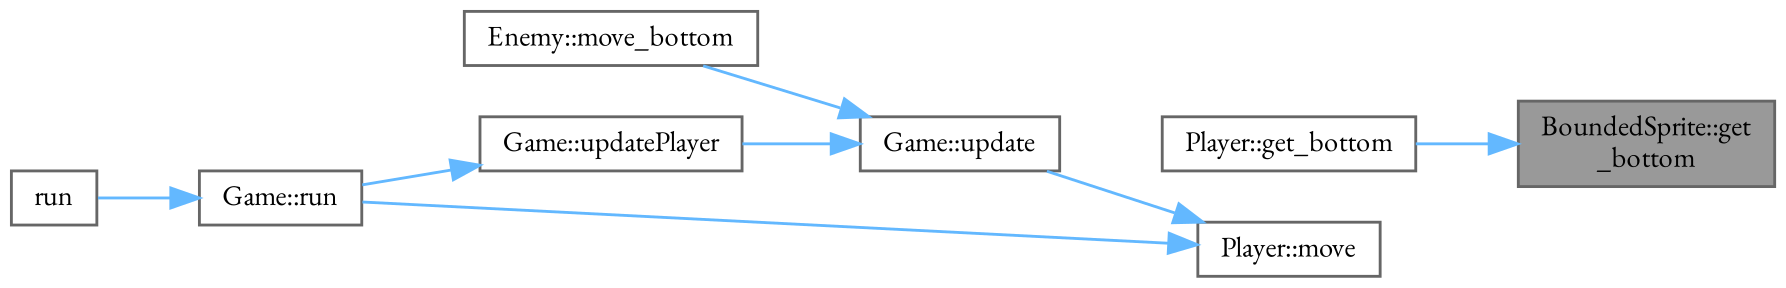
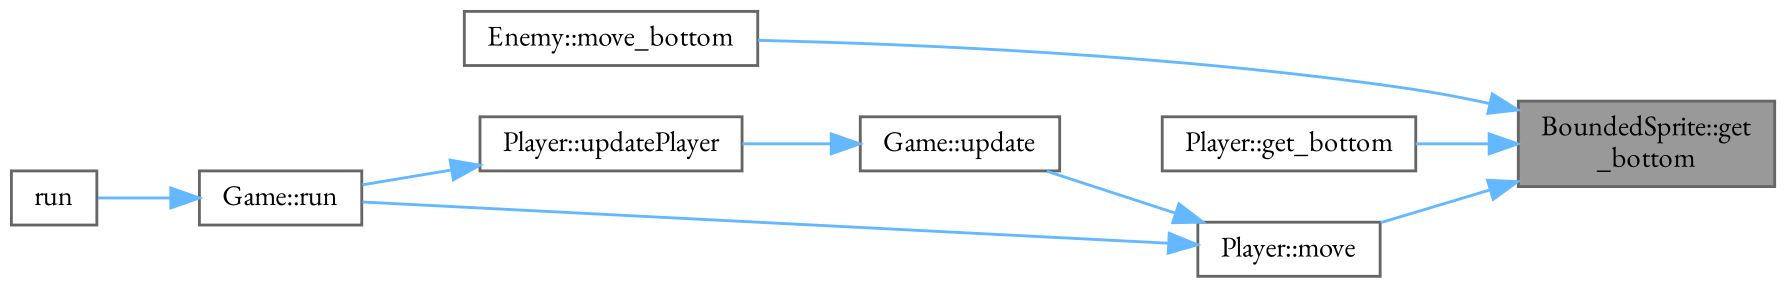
  digraph {
    fontname="EB Garamond"
    rankdir=RL
    node [color=grey40 fillcolor=white fontname="EB Garamond" fontsize=10 shape=box style=filled]
    edge [color=steelblue1 dir=back fontname="EB Garamond" fontsize=10 labelfontname=Helvetica labelfontsize=10 style=solid]
    n1 [color=gray40 fillcolor=grey60 fontcolor=black height=0.2 label="BoundedSprite::get\l_bottom" width=0.4]
    n2 [height=0.2 label="Enemy::move_bottom" width=0.4]
    n3 [height=0.2 label="Player::get_bottom" width=0.4]
    n4 [height=0.2 label="Player::move" width=0.4]
    n5 [height=0.2 label="Game::update" width=0.4]
    n6 [height=0.2 label="Game::run" width=0.4]
-   n7 [height=0.2 label="Game::updatePlayer" width=0.4]
+   n7 [height=0.2 label="Player::updatePlayer" width=0.4]
    n8 [height=0.2 label=run width=0.4]
-   n5 -> n2
+   n1 -> n2
    n1 -> n3
+   n1 -> n4
    n4 -> n5
    n4 -> n6
    n5 -> n7
    n6 -> n8
    n7 -> n6
  }
